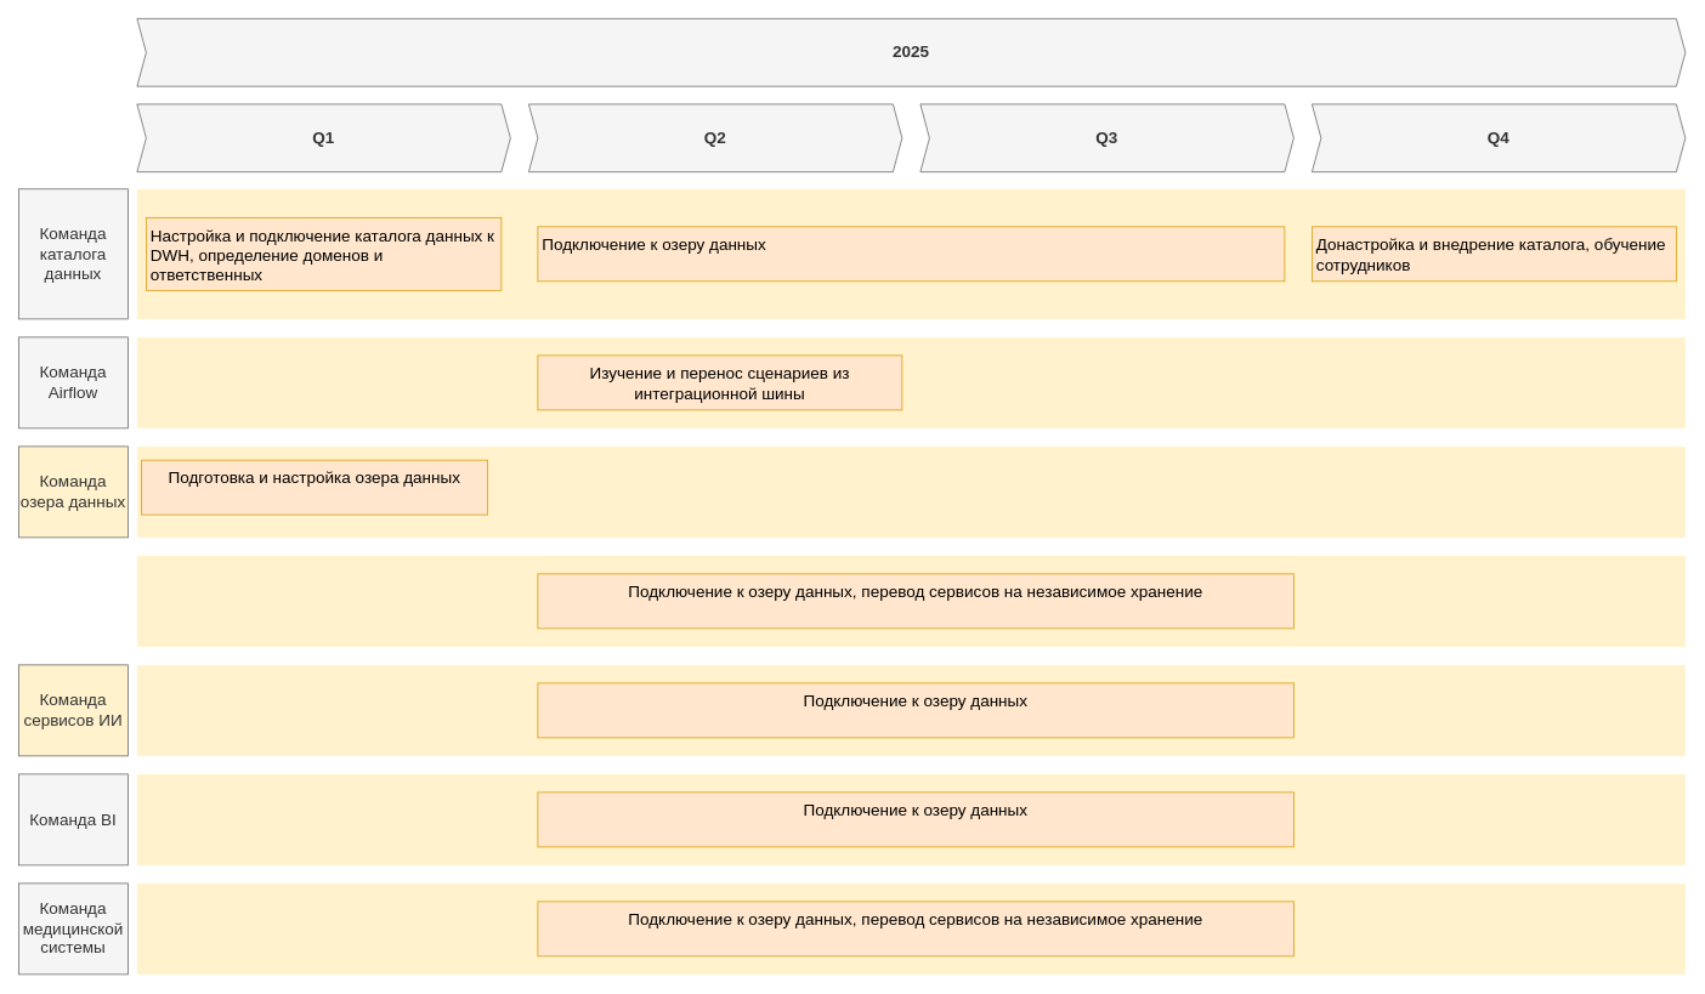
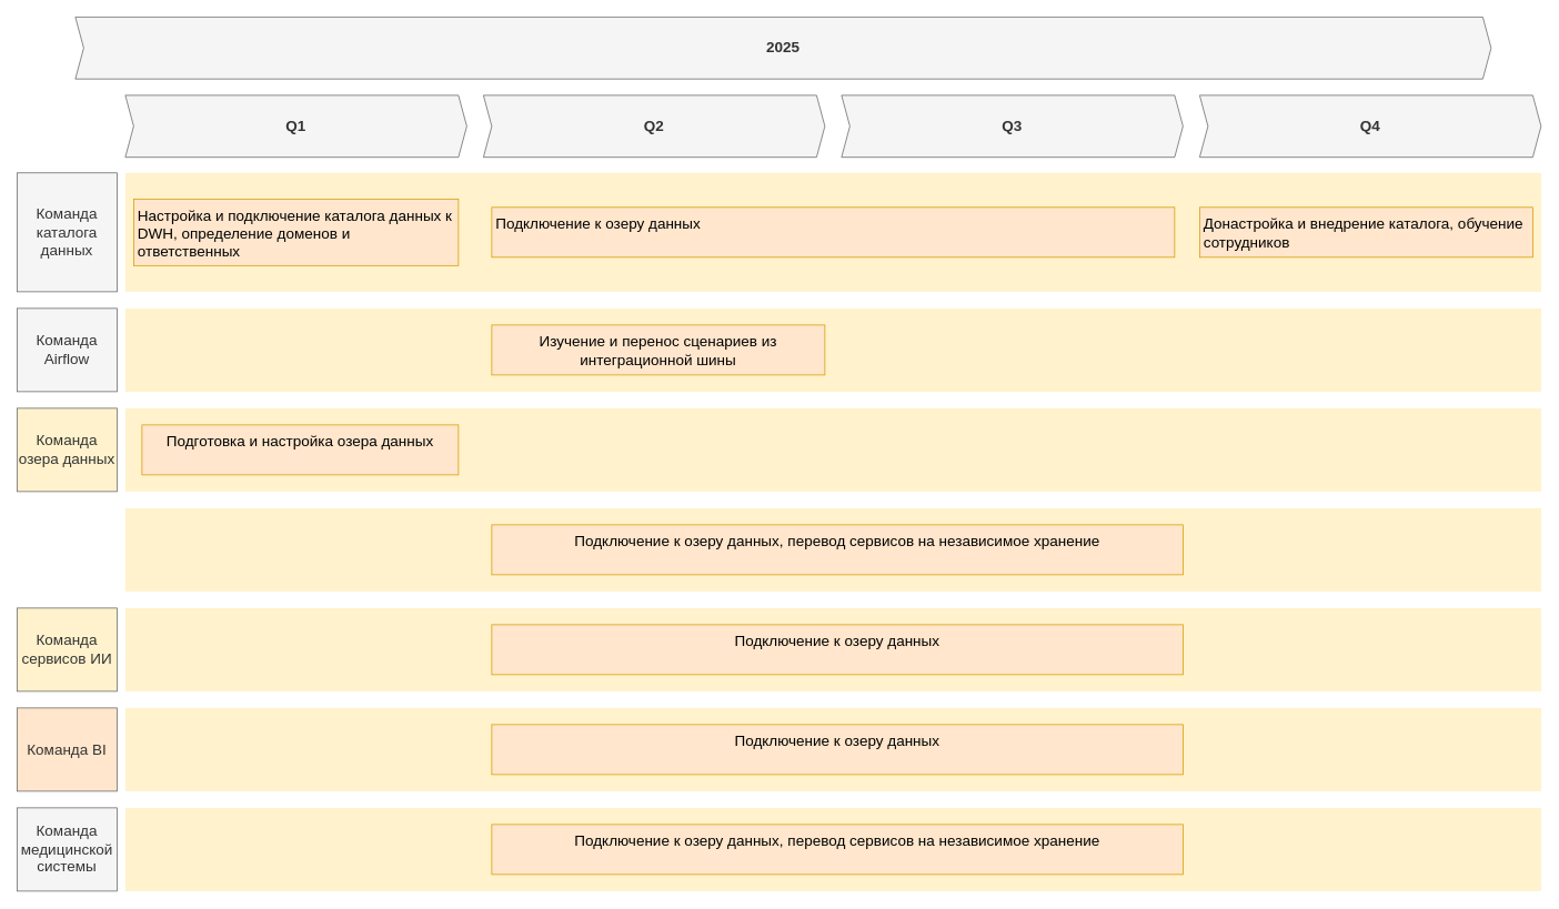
  <mxCell id="0" />
  <mxCell id="1" parent="0" />
  <mxCell id="2" value="" style="shape=rect;fillColor=#fff2cc;strokeColor=none;fontSize=24;html=1;whiteSpace=wrap;align=left;verticalAlign=top;spacing=5;rounded=0;" vertex="1" parent="1"><mxGeometry x="150" y="370" width="1700" height="100" as="geometry" /></mxCell>
  <mxCell id="3" value="" style="shape=rect;fillColor=#fff2cc;strokeColor=none;fontSize=24;html=1;whiteSpace=wrap;align=left;verticalAlign=top;spacing=5;rounded=0;" vertex="1" parent="1"><mxGeometry x="150" y="207.2" width="1700" height="142.8" as="geometry" /></mxCell>
  <mxCell id="4" value="Настройка и подключение каталога данных к DWH, определение доменов и ответственных" style="shape=rect;fillColor=#ffe6cc;strokeColor=#d79b00;fontSize=18;html=1;whiteSpace=wrap;align=left;verticalAlign=top;spacing=5;rounded=0;" vertex="1" parent="1"><mxGeometry x="160" y="238.6" width="390" height="80" as="geometry" /></mxCell>
  <mxCell id="5" value="Команда каталога данных" style="rounded=0;whiteSpace=wrap;html=1;fillColor=#f5f5f5;fontColor=#333333;strokeColor=#666666;fontSize=18;" vertex="1" parent="1"><mxGeometry x="20" y="207.2" width="120" height="142.8" as="geometry" /></mxCell>
  <mxCell id="6" value="Команда Airflow" style="rounded=0;whiteSpace=wrap;html=1;fillColor=#f5f5f5;fontColor=#333333;strokeColor=#666666;fontSize=18;" vertex="1" parent="1"><mxGeometry x="20" y="370" width="120" height="100" as="geometry" /></mxCell>
  <mxCell id="7" value="Q1" style="shape=step;perimeter=stepPerimeter;whiteSpace=wrap;html=1;fixedSize=1;size=10;fillColor=#f5f5f5;strokeColor=#666666;fontSize=18;fontStyle=1;align=center;rounded=0;fontColor=#333333;" vertex="1" parent="1"><mxGeometry x="150" y="114" width="410" height="74.4" as="geometry" /></mxCell>
  <mxCell id="8" value="Изучение и перенос сценариев из интеграционной шины" style="shape=rect;fillColor=#ffe6cc;strokeColor=#d79b00;fontSize=18;html=1;whiteSpace=wrap;align=center;verticalAlign=top;spacing=5;rounded=0;" vertex="1" parent="1"><mxGeometry x="590" y="390" width="400" height="60" as="geometry" /></mxCell>
- <mxCell id="9" value="2025" style="shape=step;perimeter=stepPerimeter;whiteSpace=wrap;html=1;fixedSize=1;size=10;fillColor=#f5f5f5;strokeColor=#666666;fontSize=18;fontStyle=1;align=center;rounded=0;fontColor=#333333;" vertex="1" parent="1"><mxGeometry x="150" y="20" width="1700" height="74.4" as="geometry" /></mxCell>
+ <mxCell id="9" value="2025" style="shape=step;perimeter=stepPerimeter;whiteSpace=wrap;html=1;fixedSize=1;size=10;fillColor=#f5f5f5;strokeColor=#666666;fontSize=18;fontStyle=1;align=center;rounded=0;fontColor=#333333;" vertex="1" parent="1"><mxGeometry x="90" y="20" width="1700" height="74.4" as="geometry" /></mxCell>
  <mxCell id="10" value="Q2" style="shape=step;perimeter=stepPerimeter;whiteSpace=wrap;html=1;fixedSize=1;size=10;fillColor=#f5f5f5;strokeColor=#666666;fontSize=18;fontStyle=1;align=center;rounded=0;fontColor=#333333;" vertex="1" parent="1"><mxGeometry x="580" y="114" width="410" height="74.4" as="geometry" /></mxCell>
  <mxCell id="11" value="Q3" style="shape=step;perimeter=stepPerimeter;whiteSpace=wrap;html=1;fixedSize=1;size=10;fillColor=#f5f5f5;strokeColor=#666666;fontSize=18;fontStyle=1;align=center;rounded=0;fontColor=#333333;" vertex="1" parent="1"><mxGeometry x="1010" y="114" width="410" height="74.4" as="geometry" /></mxCell>
  <mxCell id="12" value="Q4" style="shape=step;perimeter=stepPerimeter;whiteSpace=wrap;html=1;fixedSize=1;size=10;fillColor=#f5f5f5;strokeColor=#666666;fontSize=18;fontStyle=1;align=center;rounded=0;fontColor=#333333;" vertex="1" parent="1"><mxGeometry x="1440" y="114" width="410" height="74.4" as="geometry" /></mxCell>
  <mxCell id="13" value="" style="shape=rect;fillColor=#fff2cc;strokeColor=none;fontSize=24;html=1;whiteSpace=wrap;align=left;verticalAlign=top;spacing=5;rounded=0;" vertex="1" parent="1"><mxGeometry x="150" y="490" width="1700" height="100" as="geometry" /></mxCell>
  <mxCell id="14" value="Команда озера данных" style="rounded=0;whiteSpace=wrap;html=1;fillColor=#fff2cc;fontColor=#333333;strokeColor=#666666;fontSize=18;" vertex="1" parent="1"><mxGeometry x="20" y="490" width="120" height="100" as="geometry" /></mxCell>
- <mxCell id="15" value="Подготовка и настройка озера данных" style="shape=rect;fillColor=#ffe6cc;strokeColor=#d79b00;fontSize=18;html=1;whiteSpace=wrap;align=center;verticalAlign=top;spacing=5;rounded=0;" vertex="1" parent="1"><mxGeometry x="155" y="505" width="380" height="60" as="geometry" /></mxCell>
+ <mxCell id="15" value="Подготовка и настройка озера данных" style="shape=rect;fillColor=#ffe6cc;strokeColor=#d79b00;fontSize=18;html=1;whiteSpace=wrap;align=center;verticalAlign=top;spacing=5;rounded=0;" vertex="1" parent="1"><mxGeometry x="170" y="510" width="380" height="60" as="geometry" /></mxCell>
  <mxCell id="16" value="" style="shape=rect;fillColor=#fff2cc;strokeColor=none;fontSize=24;html=1;whiteSpace=wrap;align=left;verticalAlign=top;spacing=5;rounded=0;" vertex="1" parent="1"><mxGeometry x="150" y="610" width="1700" height="100" as="geometry" /></mxCell>
  <mxCell id="17" value="Подключение к озеру данных, перевод сервисов на независимое хранение" style="shape=rect;fillColor=#ffe6cc;strokeColor=#d79b00;fontSize=18;html=1;whiteSpace=wrap;align=center;verticalAlign=top;spacing=5;rounded=0;" vertex="1" parent="1"><mxGeometry x="590" y="630" width="830" height="60" as="geometry" /></mxCell>
  <mxCell id="18" value="Подключение к озеру данных" style="shape=rect;fillColor=#ffe6cc;strokeColor=#d79b00;fontSize=18;html=1;whiteSpace=wrap;align=left;verticalAlign=top;spacing=5;rounded=0;" vertex="1" parent="1"><mxGeometry x="590" y="248.6" width="820" height="60" as="geometry" /></mxCell>
  <mxCell id="19" value="" style="shape=rect;fillColor=#fff2cc;strokeColor=none;fontSize=24;html=1;whiteSpace=wrap;align=left;verticalAlign=top;spacing=5;rounded=0;" vertex="1" parent="1"><mxGeometry x="150" y="730" width="1700" height="100" as="geometry" /></mxCell>
  <mxCell id="20" value="Команда сервисов ИИ" style="rounded=0;whiteSpace=wrap;html=1;fillColor=#fff2cc;fontColor=#333333;strokeColor=#666666;fontSize=18;" vertex="1" parent="1"><mxGeometry x="20" y="730" width="120" height="100" as="geometry" /></mxCell>
  <mxCell id="21" value="Подключение к озеру данных" style="shape=rect;fillColor=#ffe6cc;strokeColor=#d79b00;fontSize=18;html=1;whiteSpace=wrap;align=center;verticalAlign=top;spacing=5;rounded=0;" vertex="1" parent="1"><mxGeometry x="590" y="750" width="830" height="60" as="geometry" /></mxCell>
  <mxCell id="22" value="" style="shape=rect;fillColor=#fff2cc;strokeColor=none;fontSize=24;html=1;whiteSpace=wrap;align=left;verticalAlign=top;spacing=5;rounded=0;" vertex="1" parent="1"><mxGeometry x="150" y="850" width="1700" height="100" as="geometry" /></mxCell>
- <mxCell id="23" value="Команда BI" style="rounded=0;whiteSpace=wrap;html=1;fillColor=#f5f5f5;fontColor=#333333;strokeColor=#666666;fontSize=18;" vertex="1" parent="1"><mxGeometry x="20" y="850" width="120" height="100" as="geometry" /></mxCell>
+ <mxCell id="23" value="Команда BI" style="rounded=0;whiteSpace=wrap;html=1;fillColor=#ffe6cc;fontColor=#333333;strokeColor=#666666;fontSize=18;" vertex="1" parent="1"><mxGeometry x="20" y="850" width="120" height="100" as="geometry" /></mxCell>
  <mxCell id="24" value="Подключение к озеру данных" style="shape=rect;fillColor=#ffe6cc;strokeColor=#d79b00;fontSize=18;html=1;whiteSpace=wrap;align=center;verticalAlign=top;spacing=5;rounded=0;" vertex="1" parent="1"><mxGeometry x="590" y="870" width="830" height="60" as="geometry" /></mxCell>
  <mxCell id="25" value="Донастройка и внедрение каталога, обучение сотрудников" style="shape=rect;fillColor=#ffe6cc;strokeColor=#d79b00;fontSize=18;html=1;whiteSpace=wrap;align=left;verticalAlign=top;spacing=5;rounded=0;" vertex="1" parent="1"><mxGeometry x="1440" y="248.6" width="400" height="60" as="geometry" /></mxCell>
  <mxCell id="26" value="" style="shape=rect;fillColor=#fff2cc;strokeColor=none;fontSize=24;html=1;whiteSpace=wrap;align=left;verticalAlign=top;spacing=5;rounded=0;" vertex="1" parent="1"><mxGeometry x="150" y="970" width="1700" height="100" as="geometry" /></mxCell>
  <mxCell id="27" value="Команда медицинской системы" style="rounded=0;whiteSpace=wrap;html=1;fillColor=#f5f5f5;fontColor=#333333;strokeColor=#666666;fontSize=18;" vertex="1" parent="1"><mxGeometry x="20" y="970" width="120" height="100" as="geometry" /></mxCell>
  <mxCell id="28" value="Подключение к озеру данных, перевод сервисов на независимое хранение" style="shape=rect;fillColor=#ffe6cc;strokeColor=#d79b00;fontSize=18;html=1;whiteSpace=wrap;align=center;verticalAlign=top;spacing=5;rounded=0;" vertex="1" parent="1"><mxGeometry x="590" y="990" width="830" height="60" as="geometry" /></mxCell>
